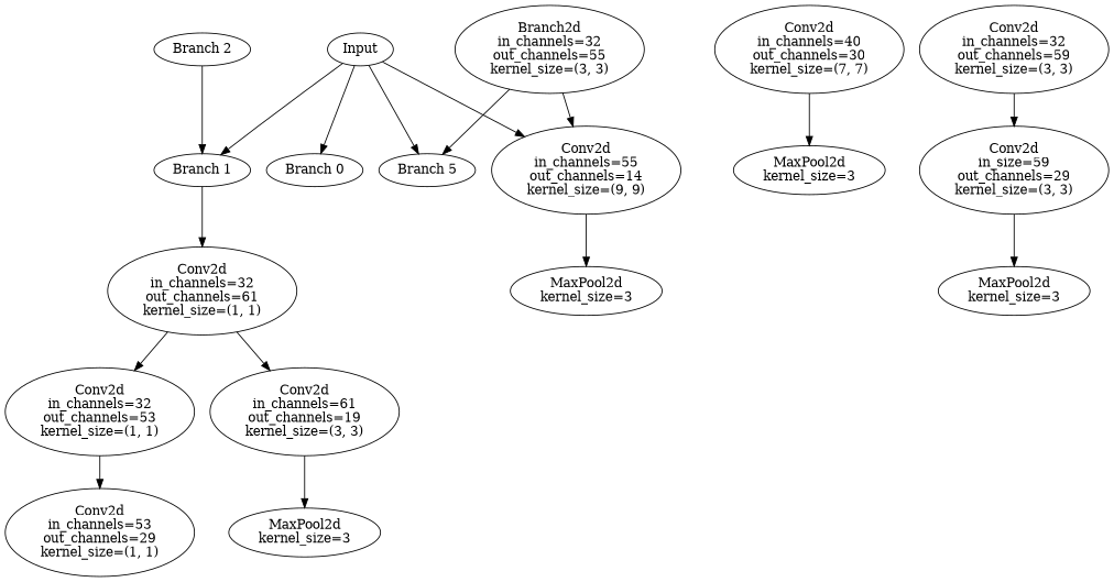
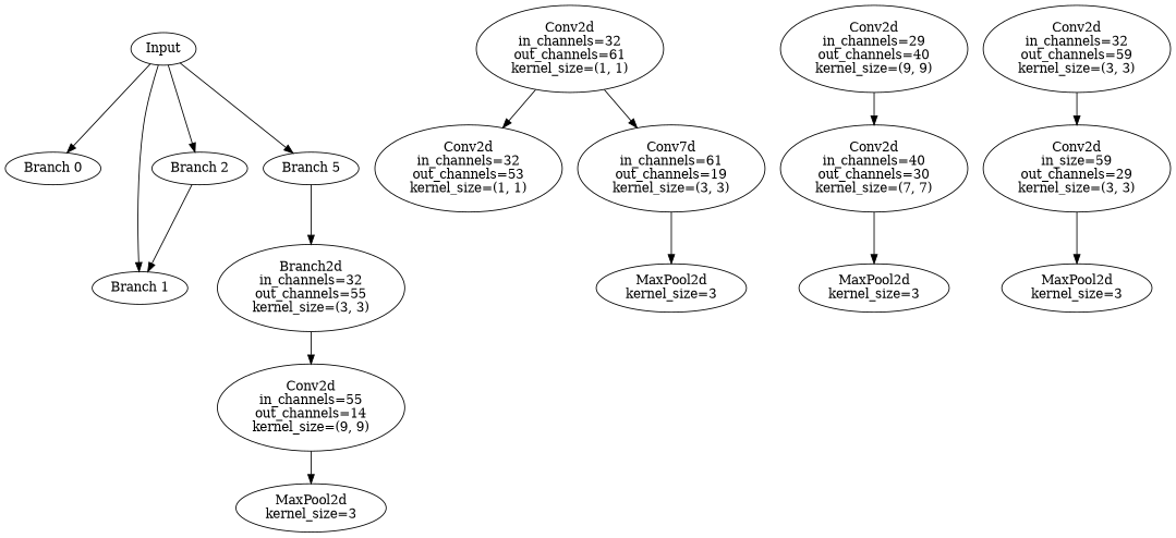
  digraph {
    n1 [label=Input]
    n2 [label="Branch 0"]
    n3 [label="Branch 1"]
    n4 [label="Branch 2"]
    n5 [label="Branch 5"]
    n6 [label="Conv2d\nin_channels=32\nout_channels=61\nkernel_size=(1, 1)"]
    n7 [label="Branch2d\nin_channels=32\nout_channels=55\nkernel_size=(3, 3)"]
    n8 [label="Conv2d\nin_channels=32\nout_channels=53\nkernel_size=(1, 1)"]
-   n9 [label="Conv2d\nin_channels=53\nout_channels=29\nkernel_size=(1, 1)"]
+   n10 [label="Conv2d\nin_channels=29\nout_channels=40\nkernel_size=(9, 9)"]
    n11 [label="Conv2d\nin_channels=40\nout_channels=30\nkernel_size=(7, 7)"]
    n12 [label="MaxPool2d\nkernel_size=3"]
-   n13 [label="Conv2d\nin_channels=61\nout_channels=19\nkernel_size=(3, 3)"]
+   n13 [label="Conv7d\nin_channels=61\nout_channels=19\nkernel_size=(3, 3)"]
    n14 [label="MaxPool2d\nkernel_size=3"]
    n15 [label="Conv2d\nin_channels=32\nout_channels=59\nkernel_size=(3, 3)"]
    n16 [label="Conv2d\nin_size=59\nout_channels=29\nkernel_size=(3, 3)"]
    n17 [label="MaxPool2d\nkernel_size=3"]
    n18 [label="Conv2d\nin_channels=55\nout_channels=14\nkernel_size=(9, 9)"]
    n19 [label="MaxPool2d\nkernel_size=3"]
    n1 -> n2
    n1 -> n3
-   n1 -> n18
+   n1 -> n4
    n1 -> n5
-   n3 -> n6
    n4 -> n3
-   n7 -> n5
+   n5 -> n7
    n6 -> n8
    n6 -> n13
    n7 -> n18
-   n8 -> n9
+   n10 -> n11
    n11 -> n12
    n13 -> n14
    n15 -> n16
    n16 -> n17
    n18 -> n19
  }
